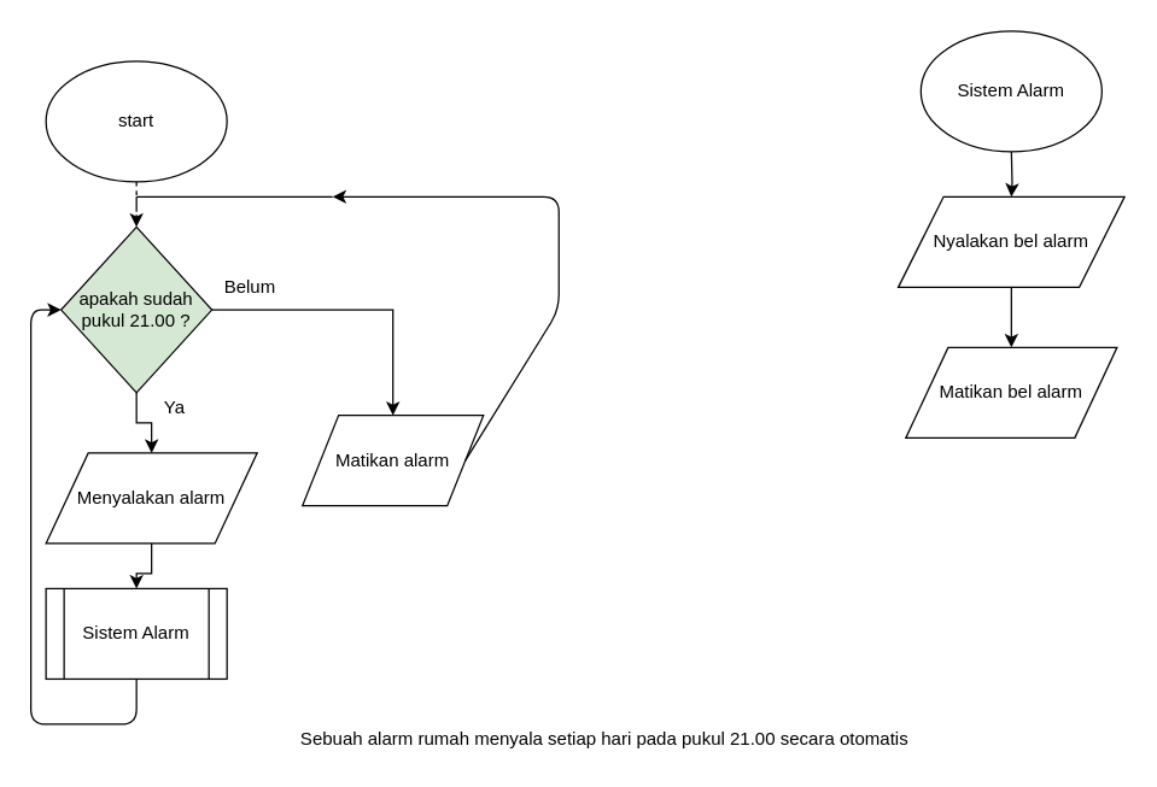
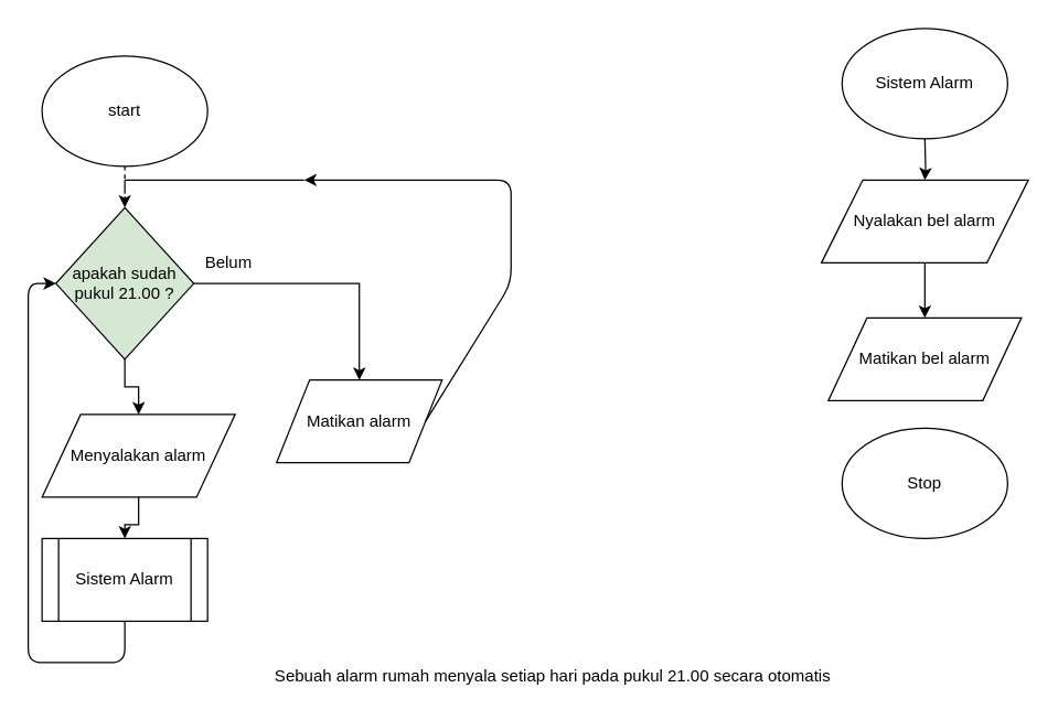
  <mxCell id="0" />
  <mxCell id="1" parent="0" />
  <mxCell id="2" value="" style="edgeStyle=orthogonalEdgeStyle;rounded=0;orthogonalLoop=1;jettySize=auto;html=1;dashed=1;" edge="1" parent="1" source="3" target="6"><mxGeometry relative="1" as="geometry" /></mxCell>
  <mxCell id="3" value="start" style="ellipse;whiteSpace=wrap;html=1;" vertex="1" parent="1"><mxGeometry x="30" y="40" width="120" height="80" as="geometry" /></mxCell>
  <mxCell id="4" value="" style="edgeStyle=orthogonalEdgeStyle;rounded=0;orthogonalLoop=1;jettySize=auto;html=1;" edge="1" parent="1" source="6" target="8"><mxGeometry relative="1" as="geometry" /></mxCell>
  <mxCell id="5" value="" style="edgeStyle=orthogonalEdgeStyle;rounded=0;orthogonalLoop=1;jettySize=auto;html=1;" edge="1" parent="1" source="6" target="12"><mxGeometry relative="1" as="geometry" /></mxCell>
  <mxCell id="6" value="apakah sudah pukul 21.00 ?" style="rhombus;whiteSpace=wrap;html=1;fillColor=#d5e8d4;" vertex="1" parent="1"><mxGeometry x="40" y="150" width="100" height="110" as="geometry" /></mxCell>
  <mxCell id="7" value="" style="edgeStyle=orthogonalEdgeStyle;rounded=0;orthogonalLoop=1;jettySize=auto;html=1;" edge="1" parent="1" source="8" target="9"><mxGeometry relative="1" as="geometry" /></mxCell>
  <mxCell id="8" value="Menyalakan alarm" style="shape=parallelogram;perimeter=parallelogramPerimeter;whiteSpace=wrap;html=1;" vertex="1" parent="1"><mxGeometry x="30" y="300" width="140" height="60" as="geometry" /></mxCell>
  <mxCell id="9" value="Sistem Alarm" style="shape=process;whiteSpace=wrap;html=1;backgroundOutline=1;" vertex="1" parent="1"><mxGeometry x="30" y="390" width="120" height="60" as="geometry" /></mxCell>
  <mxCell id="10" value="" style="endArrow=classic;html=1;exitX=0.5;exitY=1;exitDx=0;exitDy=0;entryX=0;entryY=0.5;entryDx=0;entryDy=0;" edge="1" parent="1" source="9" target="6"><mxGeometry width="50" height="50" relative="1" as="geometry"><mxPoint x="150" y="550" as="sourcePoint" /><mxPoint x="200" y="500" as="targetPoint" /><Array as="points"><mxPoint x="90" y="480" /><mxPoint x="20" y="480" /><mxPoint x="20" y="205" /></Array></mxGeometry></mxCell>
- <mxCell id="11" value="Ya" style="text;html=1;align=center;verticalAlign=middle;resizable=0;points=[];autosize=1;" vertex="1" parent="1"><mxGeometry x="100" y="260" width="30" height="20" as="geometry" /></mxCell>
  <mxCell id="12" value="Matikan alarm" style="shape=parallelogram;perimeter=parallelogramPerimeter;whiteSpace=wrap;html=1;" vertex="1" parent="1"><mxGeometry x="200" y="275" width="120" height="60" as="geometry" /></mxCell>
  <mxCell id="13" value="Belum" style="text;html=1;align=center;verticalAlign=middle;resizable=0;points=[];autosize=1;" vertex="1" parent="1"><mxGeometry x="140" y="180" width="50" height="20" as="geometry" /></mxCell>
  <mxCell id="14" value="" style="endArrow=classic;html=1;exitX=1;exitY=0.5;exitDx=0;exitDy=0;" edge="1" parent="1" source="12"><mxGeometry width="50" height="50" relative="1" as="geometry"><mxPoint x="370" y="290" as="sourcePoint" /><mxPoint x="220" y="130" as="targetPoint" /><Array as="points"><mxPoint x="370" y="205" /><mxPoint x="370" y="130" /></Array></mxGeometry></mxCell>
  <mxCell id="15" value="" style="endArrow=none;html=1;" edge="1" parent="1"><mxGeometry width="50" height="50" relative="1" as="geometry"><mxPoint x="220" y="130" as="sourcePoint" /><mxPoint x="90" y="130" as="targetPoint" /></mxGeometry></mxCell>
  <mxCell id="16" value="" style="edgeStyle=orthogonalEdgeStyle;rounded=0;orthogonalLoop=1;jettySize=auto;html=1;" edge="1" parent="1" target="18"><mxGeometry relative="1" as="geometry"><mxPoint x="670" y="100" as="sourcePoint" /></mxGeometry></mxCell>
  <mxCell id="17" value="" style="edgeStyle=orthogonalEdgeStyle;rounded=0;orthogonalLoop=1;jettySize=auto;html=1;" edge="1" parent="1" source="18" target="20"><mxGeometry relative="1" as="geometry" /></mxCell>
  <mxCell id="18" value="Nyalakan bel alarm" style="shape=parallelogram;perimeter=parallelogramPerimeter;whiteSpace=wrap;html=1;" vertex="1" parent="1"><mxGeometry x="595" y="130" width="150" height="60" as="geometry" /></mxCell>
  <mxCell id="19" value="Sistem Alarm" style="ellipse;whiteSpace=wrap;html=1;" vertex="1" parent="1"><mxGeometry x="610" width="120" height="80" as="geometry" y="20" /></mxCell>
  <mxCell id="20" value="Matikan bel alarm" style="shape=parallelogram;perimeter=parallelogramPerimeter;whiteSpace=wrap;html=1;" vertex="1" parent="1"><mxGeometry x="600" y="230" width="140" height="60" as="geometry" /></mxCell>
+ <mxCell id="21" value="Stop" style="ellipse;whiteSpace=wrap;html=1;" vertex="1" parent="1"><mxGeometry x="610" y="310" width="120" height="80" as="geometry" /></mxCell>
  <mxCell id="22" value="Sebuah alarm rumah menyala setiap hari pada pukul 21.00 secara otomatis" style="text;html=1;align=center;verticalAlign=middle;resizable=0;points=[];autosize=1;" vertex="1" parent="1"><mxGeometry x="190" y="480" width="420" height="20" as="geometry" /></mxCell>
